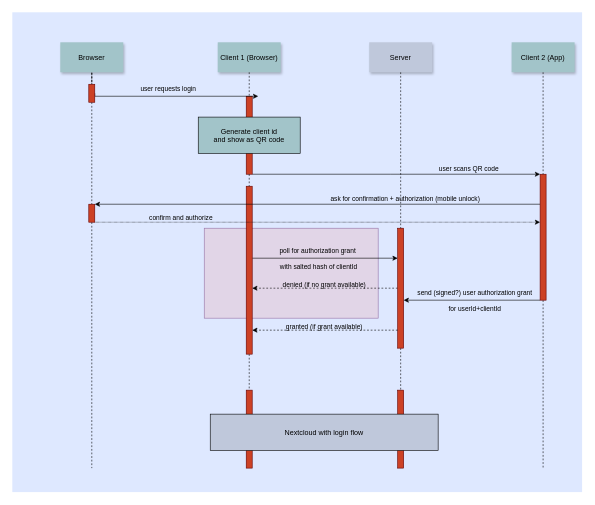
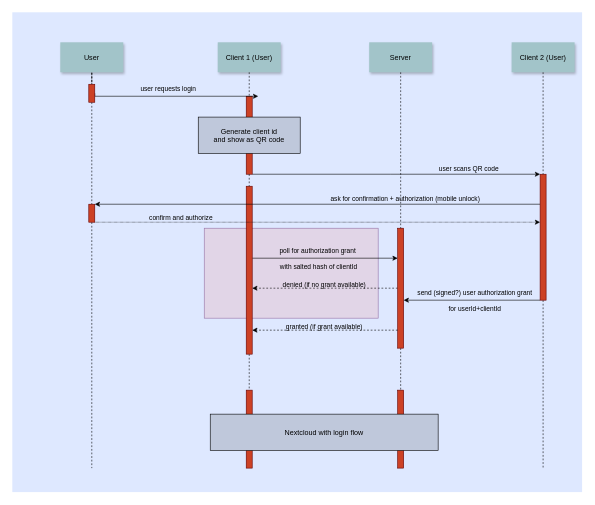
  <mxCell id="0" />
  <mxCell id="1" parent="0" />
  <mxCell id="2" value="" style="fillColor=#DEE8FF;strokeColor=none" parent="1" vertex="1"><mxGeometry x="20" y="20" width="950" height="800" as="geometry" /></mxCell>
  <mxCell id="3" value="" style="fillColor=#e1d5e7;strokeColor=#9673a6;verticalAlign=top;align=left;" vertex="1" parent="1"><mxGeometry x="340" y="380" width="290" height="150" as="geometry" /></mxCell>
  <mxCell id="4" style="edgeStyle=orthogonalEdgeStyle;rounded=0;orthogonalLoop=1;jettySize=auto;html=1;entryX=0;entryY=0.25;entryDx=0;entryDy=0;" edge="1" parent="1" source="7" target="16"><mxGeometry relative="1" as="geometry"><Array as="points"><mxPoint x="480" y="430" /><mxPoint x="480" y="430" /></Array></mxGeometry></mxCell>
  <mxCell id="5" value="&lt;font style=&quot;font-size: 11px;&quot;&gt;poll for authorization&amp;nbsp;&lt;span style=&quot;text-align: left;&quot;&gt;grant&lt;br&gt;&lt;br&gt;&amp;nbsp;with salted hash of clientId&lt;/span&gt;&lt;/font&gt;" style="edgeLabel;html=1;align=center;verticalAlign=middle;resizable=0;points=[];labelBackgroundColor=none;" vertex="1" connectable="0" parent="4"><mxGeometry x="-0.215" relative="1" as="geometry"><mxPoint x="13" as="offset" /></mxGeometry></mxCell>
  <mxCell id="6" style="edgeStyle=orthogonalEdgeStyle;rounded=0;orthogonalLoop=1;jettySize=auto;html=1;endArrow=none;endFill=0;dashed=1;" edge="1" parent="1" source="7" target="29"><mxGeometry relative="1" as="geometry" /></mxCell>
  <mxCell id="7" value="" style="fillColor=#CC4125;strokeColor=#660000" parent="1" vertex="1"><mxGeometry x="410" y="310" width="10" height="280" as="geometry" /></mxCell>
  <mxCell id="8" style="rounded=0;orthogonalLoop=1;jettySize=auto;html=1;entryX=0;entryY=0;entryDx=0;entryDy=0;edgeStyle=orthogonalEdgeStyle;endArrow=classic;endFill=1;" edge="1" parent="1" source="10" target="24"><mxGeometry relative="1" as="geometry"><Array as="points"><mxPoint x="650" y="290" /><mxPoint x="650" y="290" /></Array></mxGeometry></mxCell>
  <mxCell id="9" value="user scans QR code" style="edgeLabel;html=1;align=center;verticalAlign=middle;resizable=0;points=[];labelBackgroundColor=none;" vertex="1" connectable="0" parent="8"><mxGeometry x="0.461" y="1" relative="1" as="geometry"><mxPoint x="9" y="-9" as="offset" /></mxGeometry></mxCell>
  <mxCell id="10" value="" style="fillColor=#CC4125;strokeColor=#660000" parent="1" vertex="1"><mxGeometry x="410" y="160" width="10" height="130" as="geometry" /></mxCell>
  <mxCell id="11" value="user requests login" style="edgeStyle=elbowEdgeStyle;verticalLabelPosition=top;verticalAlign=bottom;labelPosition=left;align=right;exitX=1;exitY=0.5;exitDx=0;exitDy=0;elbow=vertical;rounded=0;labelBackgroundColor=none;" parent="1" edge="1" source="34"><mxGeometry x="250" width="100" height="100" as="geometry"><mxPoint x="340" y="159.5" as="sourcePoint" /><mxPoint x="430" y="159.5" as="targetPoint" /><Array as="points"><mxPoint x="310" y="160" /></Array><mxPoint x="35" as="offset" /></mxGeometry></mxCell>
- <mxCell id="12" value="Client 1 (Browser)" style="shadow=1;fillColor=#A2C4C9;strokeColor=none" parent="1" vertex="1"><mxGeometry x="362.5" y="70" width="105" height="50" as="geometry" /></mxCell>
+ <mxCell id="12" value="Client 1 (User)" style="shadow=1;fillColor=#A2C4C9;strokeColor=none" parent="1" vertex="1"><mxGeometry x="362.5" y="70" width="105" height="50" as="geometry" /></mxCell>
  <mxCell id="13" style="edgeStyle=orthogonalEdgeStyle;rounded=0;orthogonalLoop=1;jettySize=auto;html=1;dashed=1;" edge="1" parent="1" source="16" target="7"><mxGeometry relative="1" as="geometry"><Array as="points"><mxPoint x="450" y="480" /><mxPoint x="450" y="480" /></Array></mxGeometry></mxCell>
  <mxCell id="14" value="denied (if no grant available)" style="edgeLabel;html=1;align=center;verticalAlign=middle;resizable=0;points=[];labelBackgroundColor=none;" vertex="1" connectable="0" parent="13"><mxGeometry x="-0.16" y="-1" relative="1" as="geometry"><mxPoint x="-21" y="-6" as="offset" /></mxGeometry></mxCell>
  <mxCell id="15" style="edgeStyle=orthogonalEdgeStyle;rounded=0;orthogonalLoop=1;jettySize=auto;html=1;dashed=1;endArrow=none;endFill=0;" edge="1" parent="1" source="16" target="41"><mxGeometry relative="1" as="geometry" /></mxCell>
  <mxCell id="16" value="" style="fillColor=#CC4125;strokeColor=#660000" parent="1" vertex="1"><mxGeometry x="662.5" y="380" width="10" height="200" as="geometry" /></mxCell>
- <mxCell id="17" value="Server" style="shadow=1;fillColor=#bfc8db;strokeColor=none;" parent="1" vertex="1"><mxGeometry x="615" y="70" width="105" height="50" as="geometry" /></mxCell>
+ <mxCell id="17" value="Server" style="shadow=1;fillColor=#A2C4C9;strokeColor=none" parent="1" vertex="1"><mxGeometry x="615" y="70" width="105" height="50" as="geometry" /></mxCell>
  <mxCell id="18" value="" style="edgeStyle=none;endArrow=none;dashed=1" parent="1" source="17" target="16" edge="1"><mxGeometry x="522.335" y="165" width="100" height="100" as="geometry"><mxPoint x="577.259" y="120" as="sourcePoint" /><mxPoint x="577.576" y="175" as="targetPoint" /></mxGeometry></mxCell>
  <mxCell id="19" style="edgeStyle=orthogonalEdgeStyle;rounded=0;orthogonalLoop=1;jettySize=auto;html=1;entryX=1;entryY=0;entryDx=0;entryDy=0;" edge="1" parent="1" source="24" target="38"><mxGeometry relative="1" as="geometry"><Array as="points"><mxPoint x="720" y="340" /><mxPoint x="720" y="340" /></Array></mxGeometry></mxCell>
  <mxCell id="20" value="ask for confirmation + authorization (mobile unlock)" style="edgeLabel;html=1;align=center;verticalAlign=middle;resizable=0;points=[];labelBackgroundColor=none;" vertex="1" connectable="0" parent="19"><mxGeometry x="-0.329" y="-1" relative="1" as="geometry"><mxPoint x="23" y="-9" as="offset" /></mxGeometry></mxCell>
  <mxCell id="21" style="edgeStyle=orthogonalEdgeStyle;rounded=0;orthogonalLoop=1;jettySize=auto;html=1;" edge="1" parent="1" source="24" target="16"><mxGeometry relative="1" as="geometry"><Array as="points"><mxPoint x="790" y="500" /><mxPoint x="790" y="500" /></Array></mxGeometry></mxCell>
  <mxCell id="22" value="send (signed?) user authorization grant&lt;br&gt;&lt;br&gt;for userId+clientId" style="edgeLabel;html=1;align=center;verticalAlign=middle;resizable=0;points=[];labelBackgroundColor=none;" vertex="1" connectable="0" parent="21"><mxGeometry x="0.165" relative="1" as="geometry"><mxPoint x="23" as="offset" /></mxGeometry></mxCell>
  <mxCell id="23" value="" style="edgeStyle=orthogonalEdgeStyle;rounded=0;orthogonalLoop=1;jettySize=auto;html=1;dashed=1;endArrow=none;endFill=0;" edge="1" parent="1" source="24"><mxGeometry relative="1" as="geometry"><mxPoint x="905" y="780" as="targetPoint" /></mxGeometry></mxCell>
  <mxCell id="24" value="" style="fillColor=#CC4125;strokeColor=#660000" parent="1" vertex="1"><mxGeometry x="900" y="290" width="10" height="210" as="geometry" /></mxCell>
- <mxCell id="25" value="Client 2 (App)" style="shadow=1;fillColor=#A2C4C9;strokeColor=none" parent="1" vertex="1"><mxGeometry x="852.5" y="70" width="105" height="50" as="geometry" /></mxCell>
+ <mxCell id="25" value="Client 2 (User)" style="shadow=1;fillColor=#A2C4C9;strokeColor=none" parent="1" vertex="1"><mxGeometry x="852.5" y="70" width="105" height="50" as="geometry" /></mxCell>
  <mxCell id="26" value="" style="edgeStyle=none;endArrow=none;dashed=1" parent="1" source="25" target="24" edge="1"><mxGeometry x="864.488" y="175.0" width="100" height="100" as="geometry"><mxPoint x="904.653" y="120" as="sourcePoint" /><mxPoint x="904.653" y="270" as="targetPoint" /></mxGeometry></mxCell>
  <mxCell id="27" value="" style="edgeStyle=elbowEdgeStyle;elbow=horizontal;endArrow=none;dashed=1" parent="1" source="12" target="10" edge="1"><mxGeometry x="460" y="310" width="100" height="100" as="geometry"><mxPoint x="440" y="420" as="sourcePoint" /><mxPoint x="540" y="320" as="targetPoint" /></mxGeometry></mxCell>
  <mxCell id="28" value="" style="edgeStyle=none;dashed=1;endArrow=none" parent="1" source="10" target="7" edge="1"><mxGeometry x="280" y="300" width="100" height="100" as="geometry"><mxPoint x="260" y="410" as="sourcePoint" /><mxPoint x="360" y="310" as="targetPoint" /></mxGeometry></mxCell>
  <mxCell id="29" value="" style="fillColor=#CC4125;strokeColor=#660000" parent="1" vertex="1"><mxGeometry x="410" y="650" width="10" height="130" as="geometry" /></mxCell>
- <mxCell id="30" value="Generate client id&#10;and show as QR code" style="fillColor=#a2c4c9;" vertex="1" parent="1"><mxGeometry x="330" y="194.72" width="170" height="60.56" as="geometry" /></mxCell>
+ <mxCell id="30" value="Generate client id&#10;and show as QR code" style="fillColor=#BFC8DB" vertex="1" parent="1"><mxGeometry x="330" y="194.72" width="170" height="60.56" as="geometry" /></mxCell>
  <mxCell id="31" style="edgeStyle=orthogonalEdgeStyle;rounded=0;orthogonalLoop=1;jettySize=auto;html=1;dashed=1;endArrow=none;endFill=0;" edge="1" parent="1" source="32" target="34"><mxGeometry relative="1" as="geometry" /></mxCell>
- <mxCell id="32" value="Browser" style="shadow=1;fillColor=#A2C4C9;strokeColor=none" vertex="1" parent="1"><mxGeometry x="100" y="70" width="105" height="50" as="geometry" /></mxCell>
+ <mxCell id="32" value="User" style="shadow=1;fillColor=#A2C4C9;strokeColor=none" vertex="1" parent="1"><mxGeometry x="100" y="70" width="105" height="50" as="geometry" /></mxCell>
  <mxCell id="33" value="" style="edgeStyle=orthogonalEdgeStyle;rounded=0;orthogonalLoop=1;jettySize=auto;html=1;dashed=1;endArrow=none;endFill=0;" edge="1" parent="1" source="34" target="38"><mxGeometry relative="1" as="geometry" /></mxCell>
  <mxCell id="34" value="" style="fillColor=#CC4125;strokeColor=#660000" vertex="1" parent="1"><mxGeometry x="147.5" y="140" width="10" height="30" as="geometry" /></mxCell>
  <mxCell id="35" style="edgeStyle=orthogonalEdgeStyle;rounded=0;orthogonalLoop=1;jettySize=auto;html=1;dashed=1;dashPattern=1 1;" edge="1" parent="1" source="38"><mxGeometry relative="1" as="geometry"><mxPoint x="900" y="370" as="targetPoint" /><Array as="points"><mxPoint x="410" y="370" /><mxPoint x="410" y="370" /></Array></mxGeometry></mxCell>
  <mxCell id="36" value="confirm and authorize" style="edgeLabel;html=1;align=center;verticalAlign=middle;resizable=0;points=[];labelBackgroundColor=none;" vertex="1" connectable="0" parent="35"><mxGeometry x="-0.134" y="-2" relative="1" as="geometry"><mxPoint x="-179" y="-11" as="offset" /></mxGeometry></mxCell>
  <mxCell id="37" value="" style="edgeStyle=orthogonalEdgeStyle;rounded=0;orthogonalLoop=1;jettySize=auto;html=1;dashed=1;endArrow=none;endFill=0;" edge="1" parent="1" source="38"><mxGeometry relative="1" as="geometry"><mxPoint x="152.5" y="780" as="targetPoint" /></mxGeometry></mxCell>
  <mxCell id="38" value="" style="fillColor=#CC4125;strokeColor=#660000;" vertex="1" parent="1"><mxGeometry x="147.5" y="340" width="10" height="30" as="geometry" /></mxCell>
  <mxCell id="39" style="edgeStyle=orthogonalEdgeStyle;rounded=0;orthogonalLoop=1;jettySize=auto;html=1;dashed=1;" edge="1" parent="1" source="16" target="7"><mxGeometry relative="1" as="geometry"><mxPoint x="673" y="490" as="sourcePoint" /><mxPoint x="450" y="490" as="targetPoint" /><Array as="points"><mxPoint x="500" y="550" /><mxPoint x="500" y="550" /></Array></mxGeometry></mxCell>
  <mxCell id="40" value="granted (if grant available)" style="edgeLabel;html=1;align=center;verticalAlign=middle;resizable=0;points=[];labelBackgroundColor=none;" vertex="1" connectable="0" parent="39"><mxGeometry x="-0.16" y="-1" relative="1" as="geometry"><mxPoint x="-21" y="-6" as="offset" /></mxGeometry></mxCell>
  <mxCell id="41" value="" style="fillColor=#CC4125;strokeColor=#660000" vertex="1" parent="1"><mxGeometry x="662.5" y="650" width="10" height="130" as="geometry" /></mxCell>
  <mxCell id="42" value="Nextcloud with login flow" style="fillColor=#BFC8DB" parent="1" vertex="1"><mxGeometry x="350" y="690" width="380" height="60.56" as="geometry" /></mxCell>
